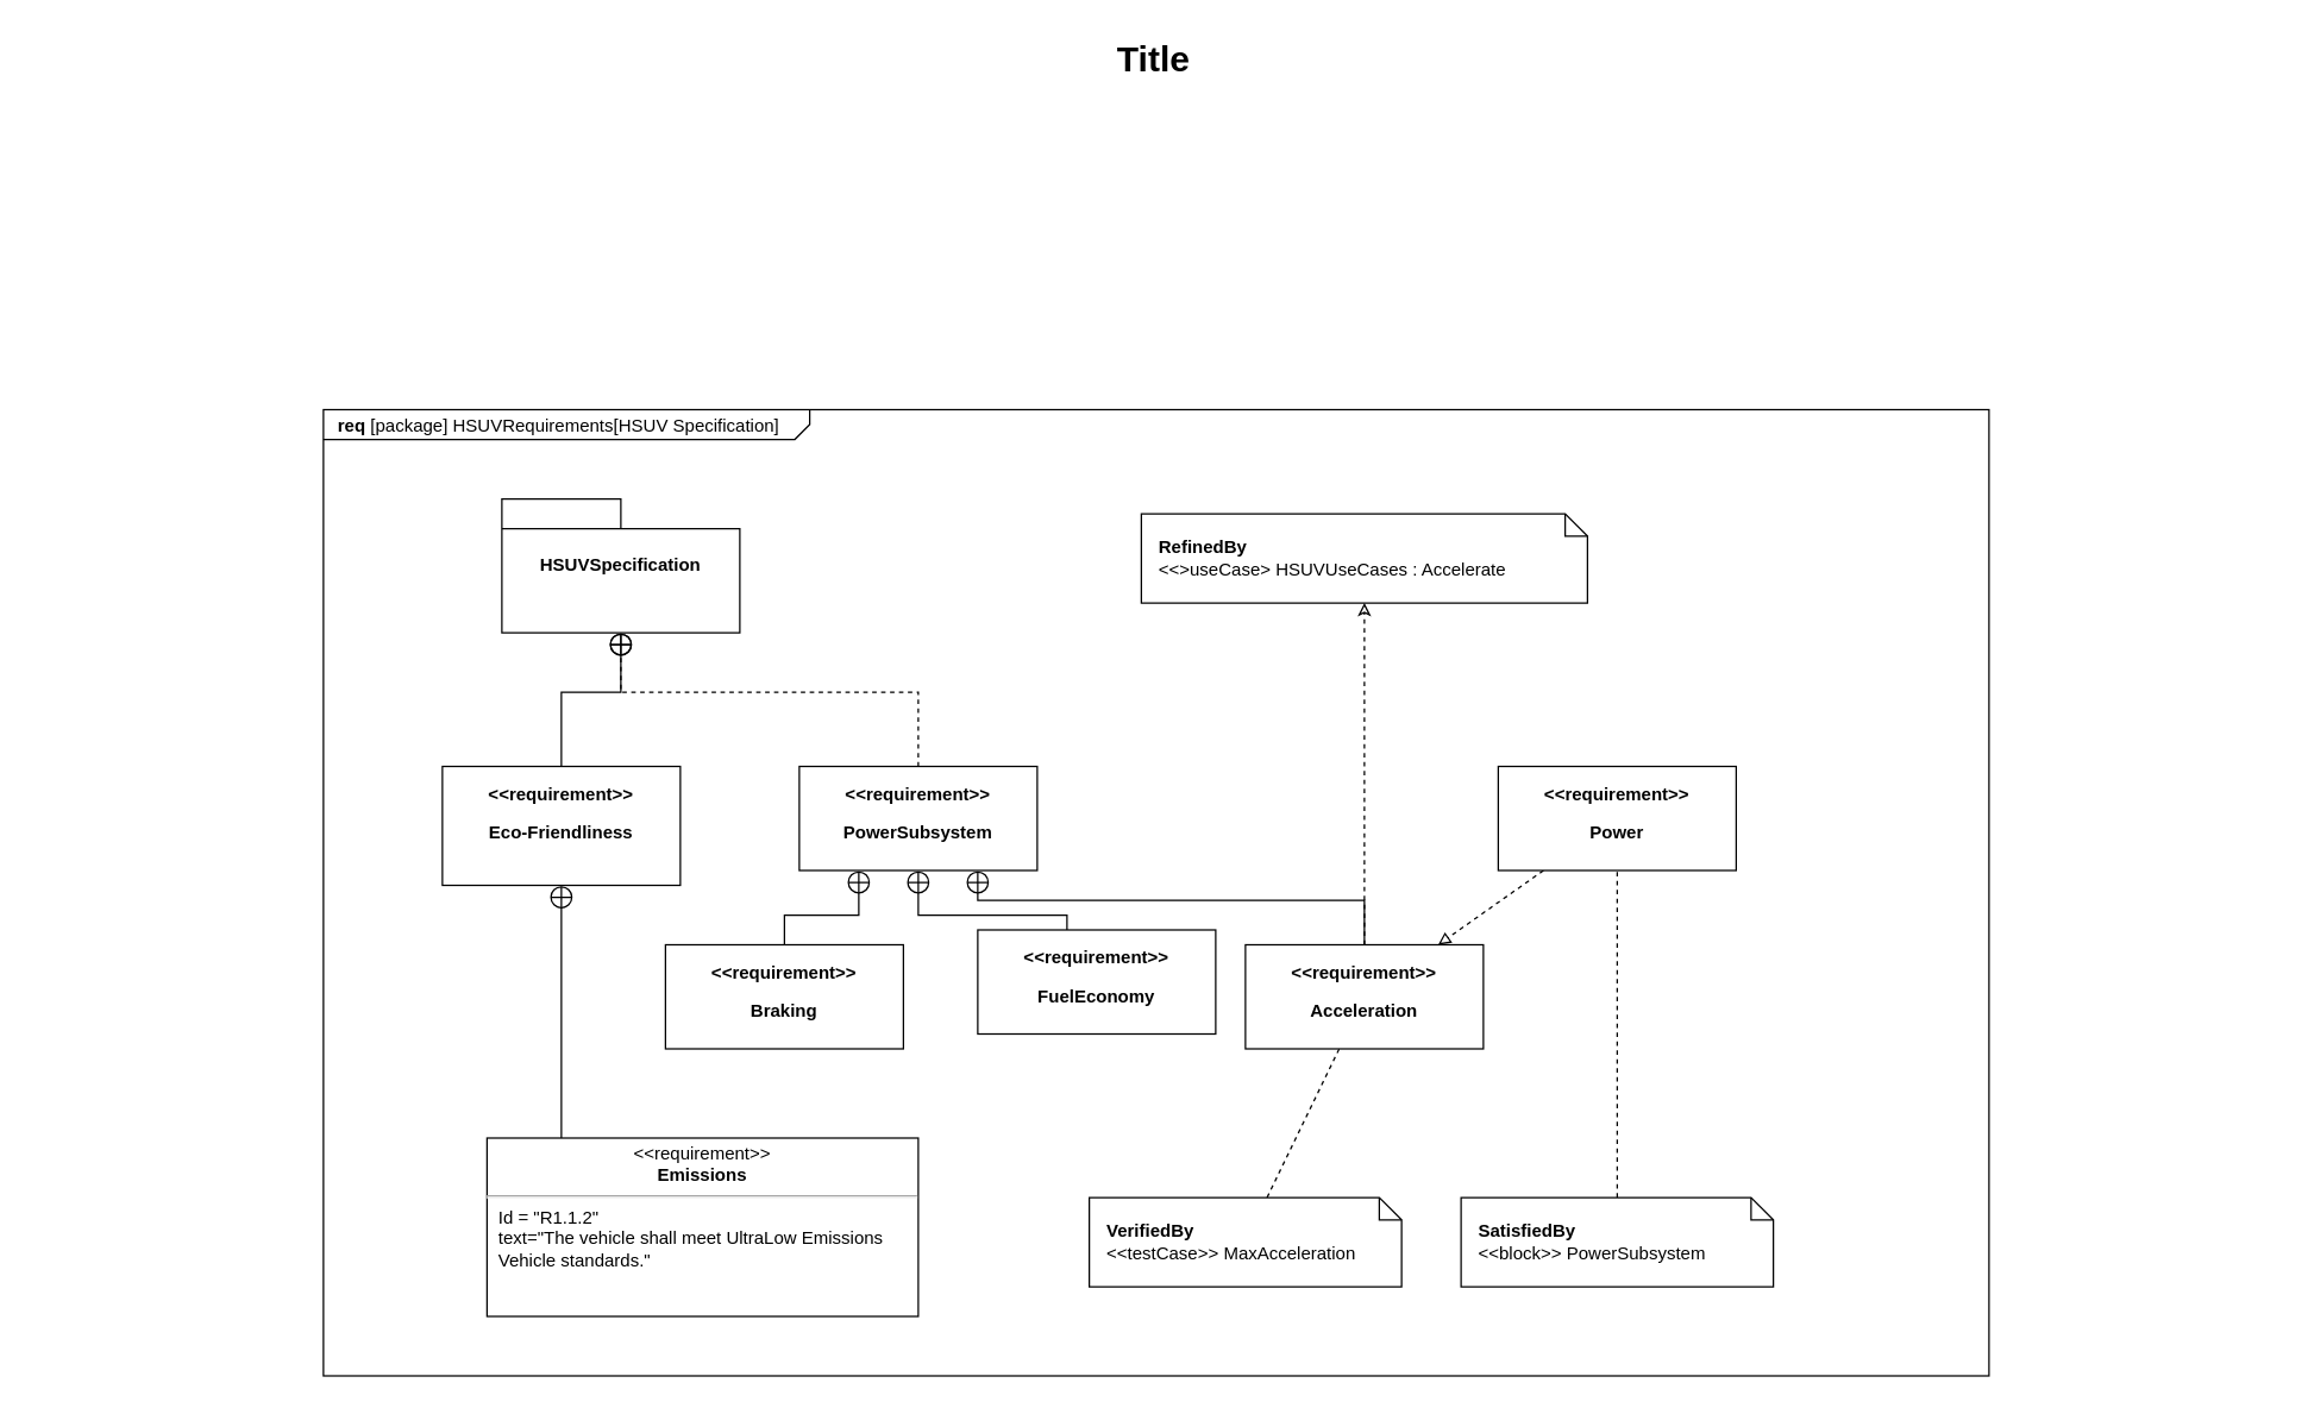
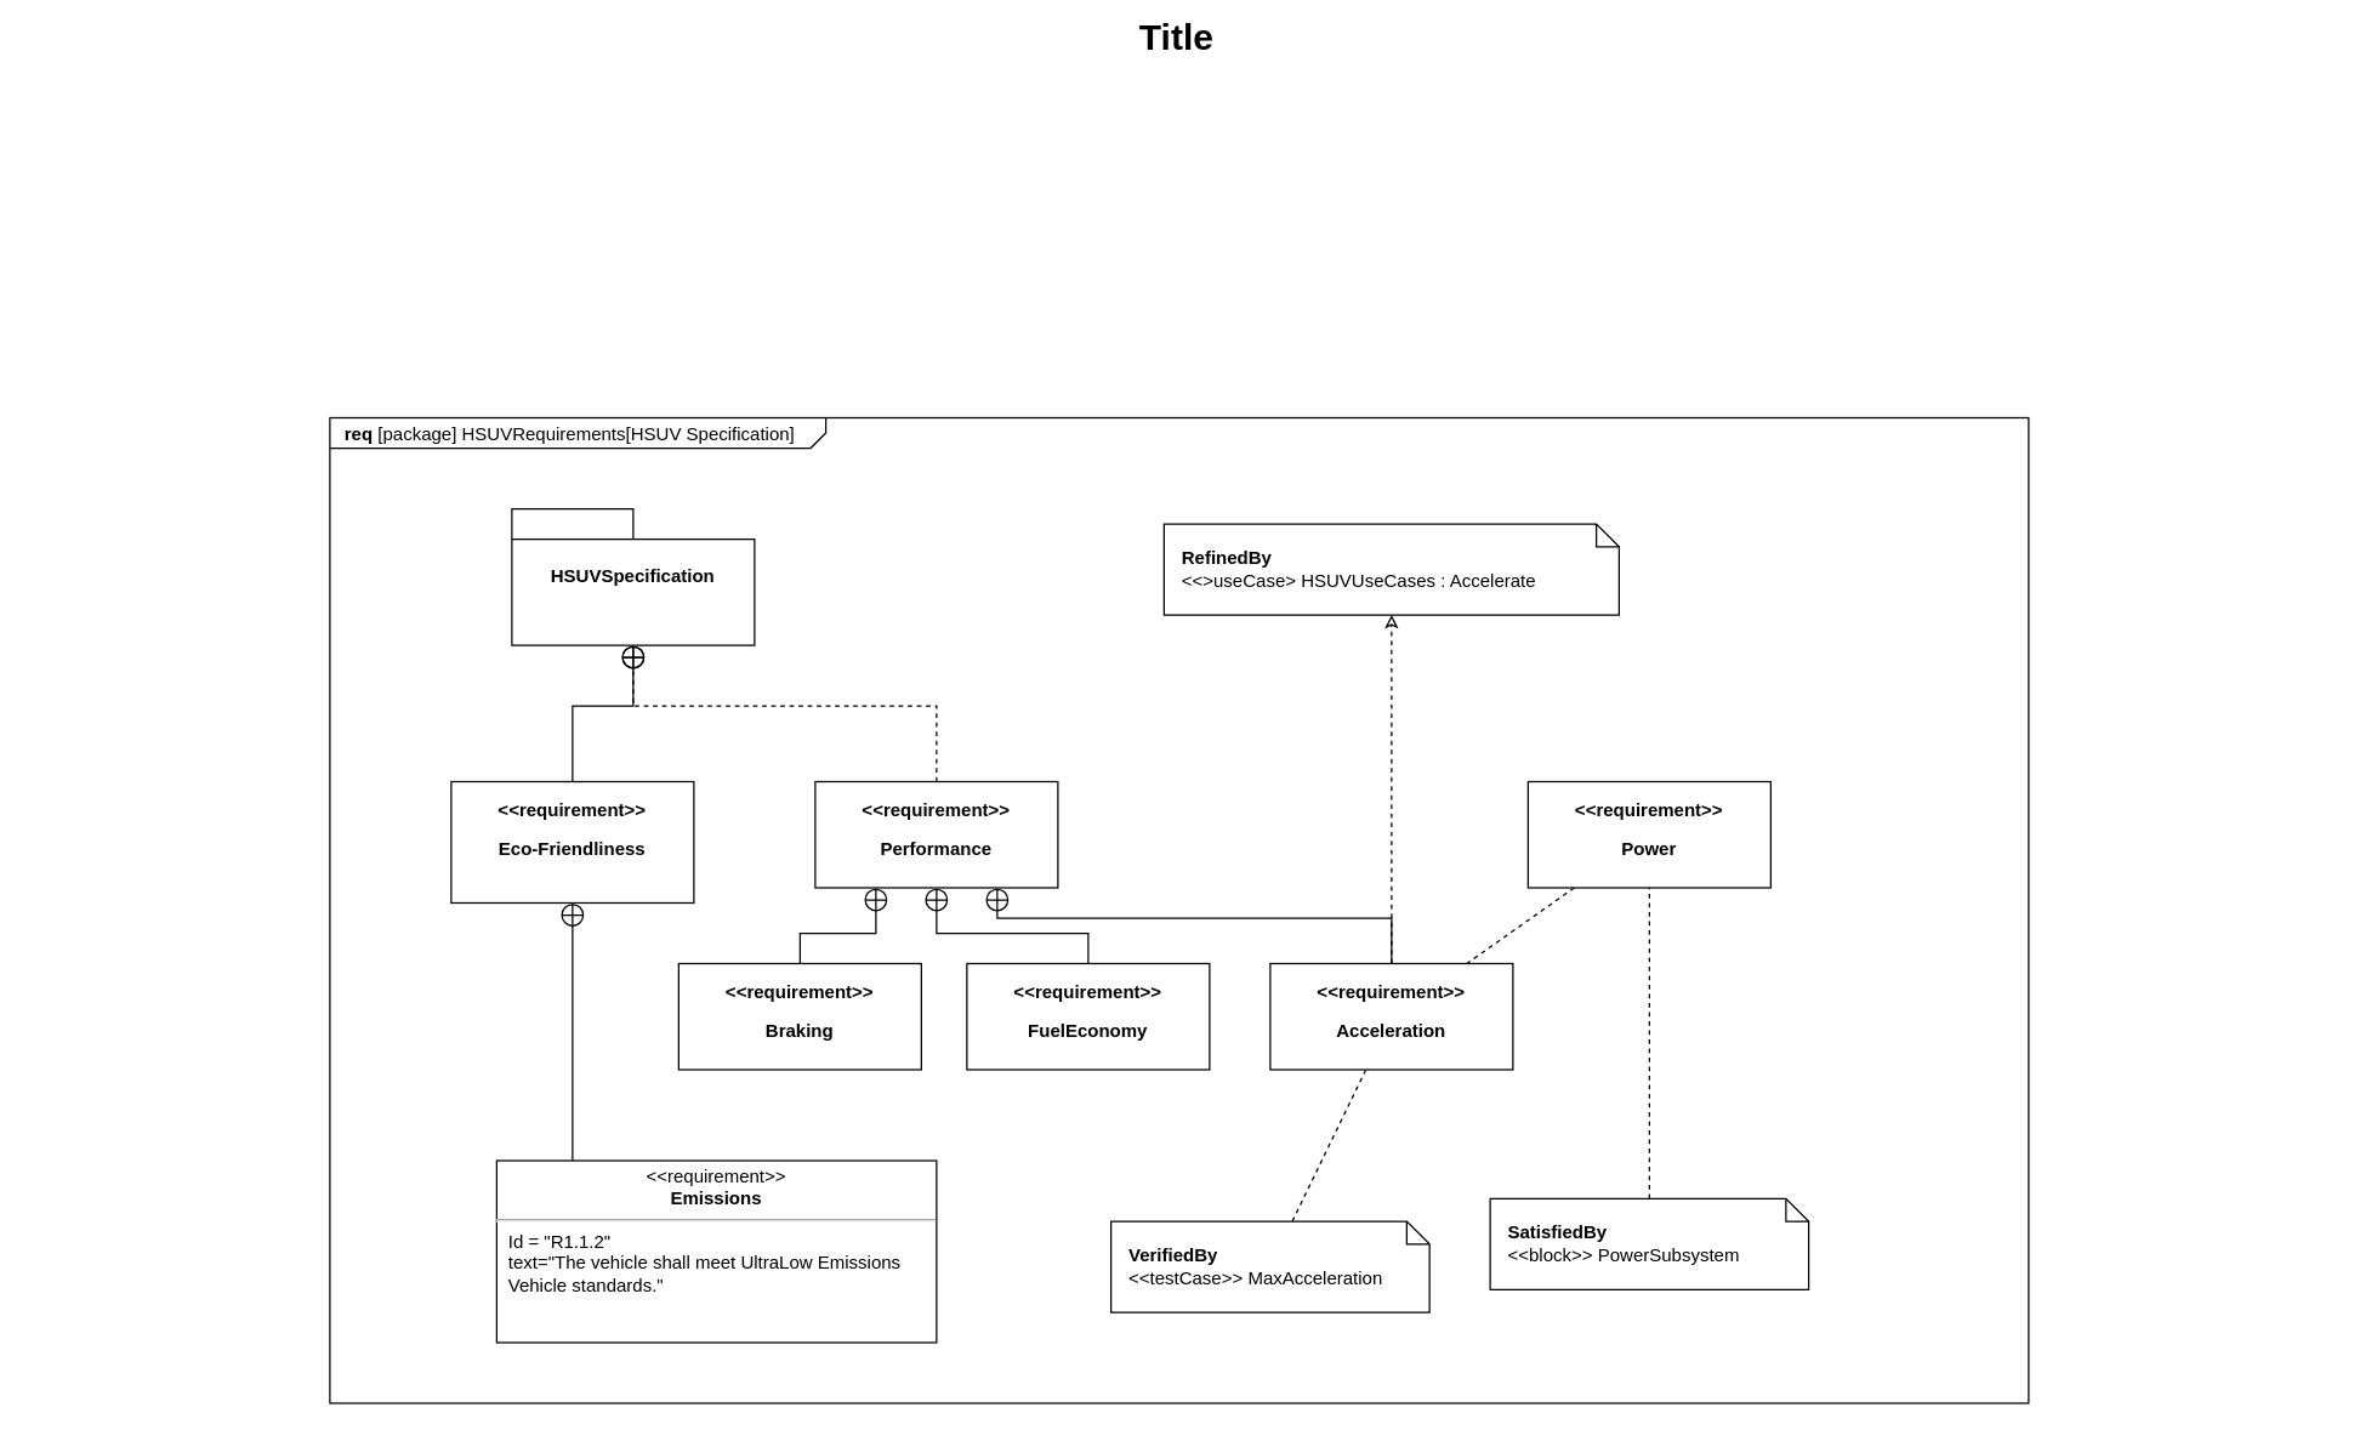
  <mxCell id="0" style=";html=1;" />
  <mxCell id="1" style=";html=1;" parent="0" />
  <mxCell id="2" value="&lt;p style=&quot;margin: 0px ; margin-top: 4px ; margin-left: 10px ; text-align: left&quot;&gt;&lt;b&gt;req&lt;/b&gt;&amp;nbsp;[package] HSUVRequirements[HSUV Specification]&lt;/p&gt;" style="html=1;strokeWidth=1;shape=mxgraph.sysml.package;html=1;overflow=fill;whiteSpace=wrap;fillColor=none;gradientColor=none;fontSize=12;align=center;labelX=327.64;" parent="1" vertex="1"><mxGeometry x="217" y="275" width="1120" height="650" as="geometry" /></mxCell>
  <mxCell id="3" value="HSUVSpecification" style="shape=folder;tabWidth=80;tabHeight=20;tabPosition=left;strokeWidth=1;html=1;whiteSpace=wrap;align=center;fontSize=12;fontStyle=1" parent="1" vertex="1"><mxGeometry x="337" y="335" width="160" height="90" as="geometry" /></mxCell>
  <mxCell id="4" value="&lt;b&gt;RefinedBy&lt;/b&gt;&lt;div&gt;&amp;lt;&amp;lt;&amp;gt;useCase&amp;gt; HSUVUseCases : Accelerate&lt;/div&gt;" style="shape=note;size=15;align=left;spacingLeft=10;html=1;whiteSpace=wrap;strokeColor=#000000;strokeWidth=1;fillColor=#ffffff;fontSize=12;" parent="1" vertex="1"><mxGeometry x="767" y="345" width="300" height="60" as="geometry" /></mxCell>
  <mxCell id="5" style="edgeStyle=orthogonalEdgeStyle;rounded=0;html=1;jettySize=auto;orthogonalLoop=1;endArrow=circlePlus;endFill=0;" parent="1" source="6" target="3" edge="1"><mxGeometry relative="1" as="geometry"><Array as="points"><mxPoint x="377" y="465" /><mxPoint x="417" y="465" /></Array></mxGeometry></mxCell>
  <mxCell id="6" value="&lt;p&gt;&amp;lt;&amp;lt;requirement&amp;gt;&amp;gt;&lt;/p&gt;&lt;p&gt;Eco-Friendliness&lt;/p&gt;" style="shape=rect;html=1;overflow=fill;whiteSpace=wrap;align=center;fontStyle=1" parent="1" vertex="1"><mxGeometry x="297" y="515" width="160" height="80" as="geometry" /></mxCell>
  <mxCell id="7" style="edgeStyle=orthogonalEdgeStyle;rounded=0;html=1;endArrow=circlePlus;endFill=0;jettySize=auto;orthogonalLoop=1;dashed=1;" parent="1" source="8" target="3" edge="1"><mxGeometry relative="1" as="geometry"><Array as="points"><mxPoint x="617" y="465" /><mxPoint x="417" y="465" /></Array></mxGeometry></mxCell>
- <mxCell id="8" value="&lt;p&gt;&amp;lt;&amp;lt;requirement&amp;gt;&amp;gt;&lt;/p&gt;&lt;p&gt;PowerSubsystem&lt;/p&gt;" style="shape=rect;html=1;overflow=fill;whiteSpace=wrap;align=center;fontStyle=1" parent="1" vertex="1"><mxGeometry x="537" y="515" width="160" height="70" as="geometry" /></mxCell>
- <mxCell id="9" style="edgeStyle=none;rounded=0;html=1;dashed=1;endArrow=block;endFill=0;jettySize=auto;orthogonalLoop=1;" parent="1" source="10" target="17" edge="1"><mxGeometry relative="1" as="geometry" /></mxCell>
+ <mxCell id="8" value="&lt;p&gt;&amp;lt;&amp;lt;requirement&amp;gt;&amp;gt;&lt;/p&gt;&lt;p&gt;Performance&lt;/p&gt;" style="shape=rect;html=1;overflow=fill;whiteSpace=wrap;align=center;fontStyle=1" parent="1" vertex="1"><mxGeometry x="537" y="515" width="160" height="70" as="geometry" /></mxCell>
+ <mxCell id="9" style="edgeStyle=none;rounded=0;html=1;dashed=1;endArrow=none;endFill=0;jettySize=auto;orthogonalLoop=1;" parent="1" source="10" target="17" edge="1"><mxGeometry relative="1" as="geometry" /></mxCell>
  <mxCell id="10" value="&lt;p&gt;&amp;lt;&amp;lt;requirement&amp;gt;&amp;gt;&lt;/p&gt;&lt;p&gt;Power&lt;/p&gt;" style="shape=rect;html=1;overflow=fill;whiteSpace=wrap;align=center;fontStyle=1" parent="1" vertex="1"><mxGeometry x="1007" y="515" width="160" height="70" as="geometry" /></mxCell>
  <mxCell id="11" style="edgeStyle=orthogonalEdgeStyle;rounded=0;html=1;endArrow=circlePlus;endFill=0;jettySize=auto;orthogonalLoop=1;entryX=0.25;entryY=1;" parent="1" source="12" target="8" edge="1"><mxGeometry relative="1" as="geometry"><Array as="points"><mxPoint x="527" y="615" /><mxPoint x="577" y="615" /></Array></mxGeometry></mxCell>
  <mxCell id="12" value="&lt;p&gt;&amp;lt;&amp;lt;requirement&amp;gt;&amp;gt;&lt;/p&gt;&lt;p&gt;Braking&lt;/p&gt;" style="shape=rect;html=1;overflow=fill;whiteSpace=wrap;align=center;fontStyle=1" parent="1" vertex="1"><mxGeometry x="447" y="635" width="160" height="70" as="geometry" /></mxCell>
  <mxCell id="13" style="edgeStyle=orthogonalEdgeStyle;rounded=0;html=1;endArrow=circlePlus;endFill=0;jettySize=auto;orthogonalLoop=1;entryX=0.5;entryY=1;" parent="1" source="14" target="8" edge="1"><mxGeometry relative="1" as="geometry"><Array as="points"><mxPoint x="717" y="615" /><mxPoint x="617" y="615" /></Array></mxGeometry></mxCell>
- <mxCell id="14" value="&lt;p&gt;&amp;lt;&amp;lt;requirement&amp;gt;&amp;gt;&lt;/p&gt;&lt;p&gt;FuelEconomy&lt;/p&gt;" style="shape=rect;html=1;overflow=fill;whiteSpace=wrap;align=center;fontStyle=1" parent="1" vertex="1"><mxGeometry x="657" y="625" width="160" height="70" as="geometry" /></mxCell>
+ <mxCell id="14" value="&lt;p&gt;&amp;lt;&amp;lt;requirement&amp;gt;&amp;gt;&lt;/p&gt;&lt;p&gt;FuelEconomy&lt;/p&gt;" style="shape=rect;html=1;overflow=fill;whiteSpace=wrap;align=center;fontStyle=1" parent="1" vertex="1"><mxGeometry x="637" y="635" width="160" height="70" as="geometry" /></mxCell>
  <mxCell id="15" style="edgeStyle=orthogonalEdgeStyle;rounded=0;html=1;endArrow=circlePlus;endFill=0;jettySize=auto;orthogonalLoop=1;entryX=0.75;entryY=1;" parent="1" source="17" target="8" edge="1"><mxGeometry relative="1" as="geometry"><Array as="points"><mxPoint x="917" y="605" /><mxPoint x="657" y="605" /></Array></mxGeometry></mxCell>
  <mxCell id="16" style="edgeStyle=none;rounded=0;html=1;dashed=1;endArrow=classic;endFill=0;jettySize=auto;orthogonalLoop=1;" parent="1" source="17" target="4" edge="1"><mxGeometry relative="1" as="geometry" /></mxCell>
  <mxCell id="17" value="&lt;p&gt;&amp;lt;&amp;lt;requirement&amp;gt;&amp;gt;&lt;/p&gt;&lt;p&gt;Acceleration&lt;/p&gt;" style="shape=rect;html=1;overflow=fill;whiteSpace=wrap;align=center;fontStyle=1" parent="1" vertex="1"><mxGeometry x="837" y="635" width="160" height="70" as="geometry" /></mxCell>
  <mxCell id="18" style="edgeStyle=orthogonalEdgeStyle;rounded=0;html=1;endArrow=circlePlus;endFill=0;jettySize=auto;orthogonalLoop=1;" parent="1" source="19" target="6" edge="1"><mxGeometry relative="1" as="geometry"><Array as="points"><mxPoint x="377" y="735" /><mxPoint x="377" y="735" /></Array></mxGeometry></mxCell>
  <mxCell id="19" value="&lt;p style=&quot;margin: 0px ; margin-top: 4px ; text-align: center&quot;&gt;&amp;lt;&amp;lt;requirement&amp;gt;&amp;gt;&lt;br&gt;&lt;b&gt;Emissions&lt;/b&gt;&lt;/p&gt;&lt;hr&gt;&lt;p style=&quot;margin: 0px ; margin-left: 8px ; text-align: left&quot;&gt;Id = &quot;R1.1.2&quot;&lt;/p&gt;&lt;p style=&quot;margin: 0px ; margin-left: 8px ; text-align: left&quot;&gt;text=&quot;The vehicle shall meet UltraLow Emissions Vehicle standards.&quot;&lt;/p&gt;" style="shape=rect;html=1;overflow=fill;whiteSpace=wrap;" parent="1" vertex="1"><mxGeometry x="327" y="765" width="290" height="120" as="geometry" /></mxCell>
  <mxCell id="20" style="rounded=0;html=1;endArrow=none;endFill=0;jettySize=auto;orthogonalLoop=1;dashed=1;" parent="1" source="21" target="17" edge="1"><mxGeometry relative="1" as="geometry" /></mxCell>
  <mxCell id="21" value="&lt;b&gt;VerifiedBy&lt;/b&gt;&lt;div&gt;&amp;lt;&amp;lt;testCase&amp;gt;&amp;gt; MaxAcceleration&lt;/div&gt;" style="shape=note;size=15;align=left;spacingLeft=10;html=1;whiteSpace=wrap;strokeWidth=1;fontSize=12;" parent="1" vertex="1"><mxGeometry x="732" y="805" width="210" height="60" as="geometry" /></mxCell>
  <mxCell id="22" style="edgeStyle=none;rounded=0;html=1;dashed=1;endArrow=none;endFill=0;jettySize=auto;orthogonalLoop=1;" parent="1" source="23" target="10" edge="1"><mxGeometry relative="1" as="geometry" /></mxCell>
- <mxCell id="23" value="&lt;b&gt;SatisfiedBy&lt;/b&gt;&lt;div&gt;&amp;lt;&amp;lt;block&amp;gt;&amp;gt; PowerSubsystem&lt;/div&gt;" style="shape=note;size=15;align=left;spacingLeft=10;html=1;whiteSpace=wrap;strokeWidth=1;fontSize=12;" parent="1" vertex="1"><mxGeometry x="982" y="805" width="210" height="60" as="geometry" /></mxCell>
- <mxCell id="24" value="Title" style="text;strokeColor=none;fillColor=none;html=1;fontSize=24;fontStyle=1;verticalAlign=middle;align=center;" parent="1" vertex="1"><mxGeometry x="20" y="20" width="1510" height="40" as="geometry" /></mxCell>
+ <mxCell id="23" value="&lt;b&gt;SatisfiedBy&lt;/b&gt;&lt;div&gt;&amp;lt;&amp;lt;block&amp;gt;&amp;gt; PowerSubsystem&lt;/div&gt;" style="shape=note;size=15;align=left;spacingLeft=10;html=1;whiteSpace=wrap;strokeWidth=1;fontSize=12;" parent="1" vertex="1"><mxGeometry x="982" y="790" width="210" height="60" as="geometry" /></mxCell>
+ <mxCell id="24" value="Title" style="text;strokeColor=none;fillColor=none;html=1;fontSize=24;fontStyle=1;verticalAlign=middle;align=center;" parent="1" vertex="1"><mxGeometry x="20" y="5" width="1510" height="40" as="geometry" /></mxCell>
